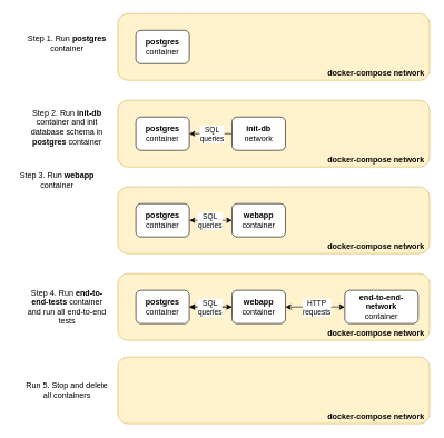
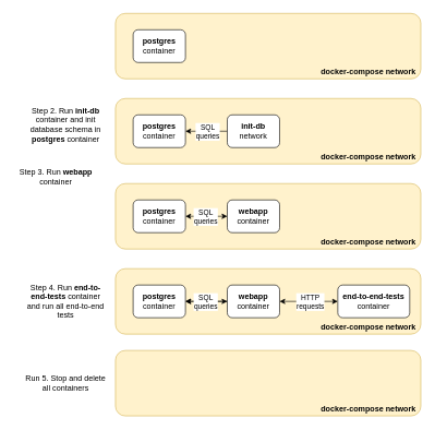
  <mxCell id="0" />
  <mxCell id="1" parent="0" />
  <mxCell id="2" value="" style="rounded=1;whiteSpace=wrap;html=1;fillColor=#fff2cc;strokeColor=#d6b656;" vertex="1" parent="1"><mxGeometry x="176" y="410" width="467" height="100" as="geometry" /></mxCell>
  <mxCell id="3" value="" style="rounded=1;whiteSpace=wrap;html=1;fillColor=#fff2cc;strokeColor=#d6b656;" vertex="1" parent="1"><mxGeometry x="176" y="280" width="467" height="100" as="geometry" /></mxCell>
  <mxCell id="4" value="" style="rounded=1;whiteSpace=wrap;html=1;fillColor=#fff2cc;strokeColor=#d6b656;" vertex="1" parent="1"><mxGeometry x="176" y="150" width="467" height="100" as="geometry" /></mxCell>
  <mxCell id="5" value="" style="rounded=1;whiteSpace=wrap;html=1;fillColor=#fff2cc;strokeColor=#d6b656;" vertex="1" parent="1"><mxGeometry x="176" y="20" width="467" height="100" as="geometry" /></mxCell>
  <mxCell id="6" value="&lt;div&gt;&lt;b&gt;postgres&lt;/b&gt;&lt;/div&gt;&lt;div&gt;container&lt;br&gt;&lt;/div&gt;" style="rounded=1;whiteSpace=wrap;html=1;" vertex="1" parent="1"><mxGeometry x="203" y="45" width="80" height="50" as="geometry" /></mxCell>
- <mxCell id="7" value="Step 1. Run &lt;b&gt;postgres&lt;/b&gt; container" style="text;html=1;strokeColor=none;fillColor=none;align=center;verticalAlign=middle;whiteSpace=wrap;rounded=0;" vertex="1" parent="1"><mxGeometry x="35" y="40" width="130" height="50" as="geometry" /></mxCell>
  <mxCell id="8" value="&lt;div&gt;&lt;b&gt;postgres&lt;/b&gt;&lt;/div&gt;&lt;div&gt;container&lt;br&gt;&lt;/div&gt;" style="rounded=1;whiteSpace=wrap;html=1;" vertex="1" parent="1"><mxGeometry x="203" y="175" width="80" height="50" as="geometry" /></mxCell>
  <mxCell id="9" style="edgeStyle=orthogonalEdgeStyle;rounded=0;orthogonalLoop=1;jettySize=auto;html=1;entryX=1;entryY=0.5;entryDx=0;entryDy=0;" edge="1" parent="1" source="11" target="8"><mxGeometry relative="1" as="geometry" /></mxCell>
  <mxCell id="10" value="&lt;div&gt;SQL&lt;/div&gt;&lt;div&gt;queries&lt;/div&gt;" style="edgeLabel;html=1;align=center;verticalAlign=middle;resizable=0;points=[];" vertex="1" connectable="0" parent="9"><mxGeometry x="0.303" y="-2" relative="1" as="geometry"><mxPoint x="11" y="2" as="offset" /></mxGeometry></mxCell>
  <mxCell id="11" value="&lt;div&gt;&lt;b&gt;init-db&lt;/b&gt;&lt;/div&gt;&lt;div&gt;network&lt;br&gt;&lt;/div&gt;" style="rounded=1;whiteSpace=wrap;html=1;" vertex="1" parent="1"><mxGeometry x="347" y="175" width="80" height="50" as="geometry" /></mxCell>
  <mxCell id="12" value="Step 2. Run &lt;b&gt;init-db &lt;/b&gt;container and init database schema in &lt;b&gt;postgres&lt;/b&gt; container" style="text;html=1;strokeColor=none;fillColor=none;align=center;verticalAlign=middle;whiteSpace=wrap;rounded=0;" vertex="1" parent="1"><mxGeometry x="35" y="165" width="130" height="50" as="geometry" /></mxCell>
  <mxCell id="13" value="&lt;div&gt;&lt;b&gt;postgres&lt;/b&gt;&lt;/div&gt;&lt;div&gt;container&lt;br&gt;&lt;/div&gt;" style="rounded=1;whiteSpace=wrap;html=1;" vertex="1" parent="1"><mxGeometry x="203" y="305" width="80" height="50" as="geometry" /></mxCell>
  <mxCell id="14" style="edgeStyle=orthogonalEdgeStyle;rounded=0;orthogonalLoop=1;jettySize=auto;html=1;startArrow=classic;startFill=1;" edge="1" parent="1" source="16" target="13"><mxGeometry relative="1" as="geometry" /></mxCell>
  <mxCell id="15" value="&lt;div&gt;SQL&lt;/div&gt;queries" style="edgeLabel;html=1;align=center;verticalAlign=middle;resizable=0;points=[];" vertex="1" connectable="0" parent="14"><mxGeometry x="0.188" y="1" relative="1" as="geometry"><mxPoint x="4" y="-1" as="offset" /></mxGeometry></mxCell>
  <mxCell id="16" value="&lt;div&gt;&lt;b&gt;webapp&lt;/b&gt;&lt;/div&gt;&lt;div&gt;container&lt;br&gt;&lt;/div&gt;" style="rounded=1;whiteSpace=wrap;html=1;" vertex="1" parent="1"><mxGeometry x="347" y="305" width="80" height="50" as="geometry" /></mxCell>
  <mxCell id="17" value="Step 3. Run &lt;b&gt;webapp &lt;/b&gt;container" style="text;html=1;strokeColor=none;fillColor=none;align=center;verticalAlign=middle;whiteSpace=wrap;rounded=0;" vertex="1" parent="1"><mxGeometry x="20" y="245" width="130" height="50" as="geometry" /></mxCell>
  <mxCell id="18" value="&lt;div&gt;&lt;b&gt;postgres&lt;/b&gt;&lt;/div&gt;&lt;div&gt;container&lt;br&gt;&lt;/div&gt;" style="rounded=1;whiteSpace=wrap;html=1;" vertex="1" parent="1"><mxGeometry x="203" y="435" width="80" height="50" as="geometry" /></mxCell>
  <mxCell id="19" style="edgeStyle=orthogonalEdgeStyle;rounded=0;orthogonalLoop=1;jettySize=auto;html=1;" edge="1" parent="1" source="22" target="18"><mxGeometry relative="1" as="geometry" /></mxCell>
  <mxCell id="20" value="" style="edgeStyle=orthogonalEdgeStyle;rounded=0;orthogonalLoop=1;jettySize=auto;html=1;startArrow=classic;startFill=1;" edge="1" parent="1" source="22" target="18"><mxGeometry relative="1" as="geometry" /></mxCell>
  <mxCell id="21" value="&lt;div&gt;SQL&lt;/div&gt;&lt;div&gt;queries&lt;br&gt;&lt;/div&gt;" style="edgeLabel;html=1;align=center;verticalAlign=middle;resizable=0;points=[];" vertex="1" connectable="0" parent="20"><mxGeometry x="0.156" y="-1" relative="1" as="geometry"><mxPoint x="3" y="1" as="offset" /></mxGeometry></mxCell>
  <mxCell id="22" value="&lt;div&gt;&lt;b&gt;webapp&lt;/b&gt;&lt;/div&gt;&lt;div&gt;container&lt;br&gt;&lt;/div&gt;" style="rounded=1;whiteSpace=wrap;html=1;" vertex="1" parent="1"><mxGeometry x="347" y="435" width="80" height="50" as="geometry" /></mxCell>
  <mxCell id="23" value="Step 4. Run &lt;b&gt;end-to-end-tests &lt;/b&gt;container and run all end-to-end tests" style="text;html=1;strokeColor=none;fillColor=none;align=center;verticalAlign=middle;whiteSpace=wrap;rounded=0;" vertex="1" parent="1"><mxGeometry x="35" y="435" width="130" height="50" as="geometry" /></mxCell>
  <mxCell id="24" style="edgeStyle=orthogonalEdgeStyle;rounded=0;orthogonalLoop=1;jettySize=auto;html=1;startArrow=classic;startFill=1;" edge="1" parent="1" source="26" target="22"><mxGeometry relative="1" as="geometry" /></mxCell>
  <mxCell id="25" value="&lt;div&gt;HTTP&lt;/div&gt;&lt;div&gt;requests&lt;/div&gt;" style="edgeLabel;html=1;align=center;verticalAlign=middle;resizable=0;points=[];" vertex="1" connectable="0" parent="24"><mxGeometry x="-0.149" y="-2" relative="1" as="geometry"><mxPoint x="-5" y="2" as="offset" /></mxGeometry></mxCell>
- <mxCell id="26" value="&lt;div&gt;&lt;b&gt;end-to-end-network&lt;/b&gt;&lt;/div&gt;&lt;div&gt;container&lt;br&gt;&lt;/div&gt;" style="rounded=1;whiteSpace=wrap;html=1;" vertex="1" parent="1"><mxGeometry x="516" y="435" width="110" height="50" as="geometry" /></mxCell>
+ <mxCell id="26" value="&lt;div&gt;&lt;b&gt;end-to-end-tests&lt;/b&gt;&lt;/div&gt;&lt;div&gt;container&lt;br&gt;&lt;/div&gt;" style="rounded=1;whiteSpace=wrap;html=1;" vertex="1" parent="1"><mxGeometry x="516" y="435" width="110" height="50" as="geometry" /></mxCell>
  <mxCell id="27" value="Run 5. Stop and delete all containers" style="text;html=1;strokeColor=none;fillColor=none;align=center;verticalAlign=middle;whiteSpace=wrap;rounded=0;" vertex="1" parent="1"><mxGeometry x="35" y="560" width="130" height="50" as="geometry" /></mxCell>
  <mxCell id="28" value="" style="rounded=1;whiteSpace=wrap;html=1;fillColor=#fff2cc;strokeColor=#d6b656;" vertex="1" parent="1"><mxGeometry x="176" y="535" width="467" height="100" as="geometry" /></mxCell>
  <mxCell id="29" value="docker-compose network" style="text;html=1;strokeColor=none;fillColor=none;align=center;verticalAlign=middle;whiteSpace=wrap;rounded=0;fontStyle=1" vertex="1" parent="1"><mxGeometry x="483" y="100" width="160" height="20" as="geometry" /></mxCell>
  <mxCell id="30" value="docker-compose network" style="text;html=1;strokeColor=none;fillColor=none;align=center;verticalAlign=middle;whiteSpace=wrap;rounded=0;fontStyle=1;glass=1;" vertex="1" parent="1"><mxGeometry x="483" y="230" width="160" height="20" as="geometry" /></mxCell>
  <mxCell id="31" value="docker-compose network" style="text;html=1;strokeColor=none;fillColor=none;align=center;verticalAlign=middle;whiteSpace=wrap;rounded=0;fontStyle=1" vertex="1" parent="1"><mxGeometry x="483" y="360" width="160" height="20" as="geometry" /></mxCell>
  <mxCell id="32" value="docker-compose network" style="text;html=1;strokeColor=none;fillColor=none;align=center;verticalAlign=middle;whiteSpace=wrap;rounded=0;fontStyle=1" vertex="1" parent="1"><mxGeometry x="483" y="490" width="160" height="20" as="geometry" /></mxCell>
  <mxCell id="33" value="docker-compose network" style="text;html=1;strokeColor=none;fillColor=none;align=center;verticalAlign=middle;whiteSpace=wrap;rounded=0;fontStyle=1" vertex="1" parent="1"><mxGeometry x="483" y="615" width="160" height="20" as="geometry" /></mxCell>
